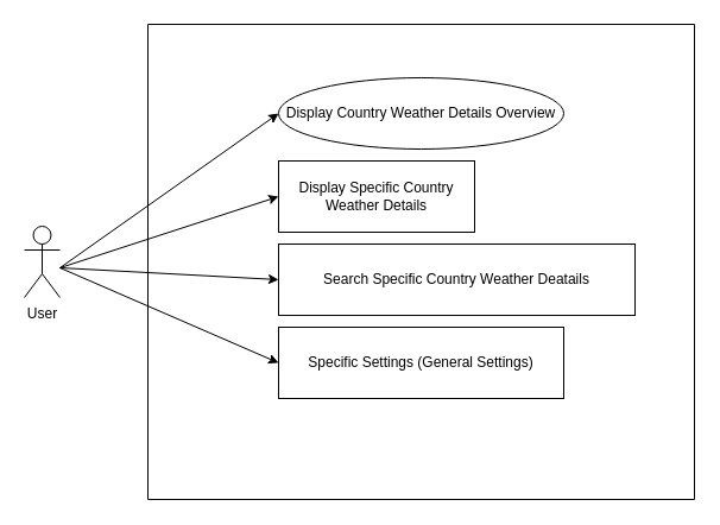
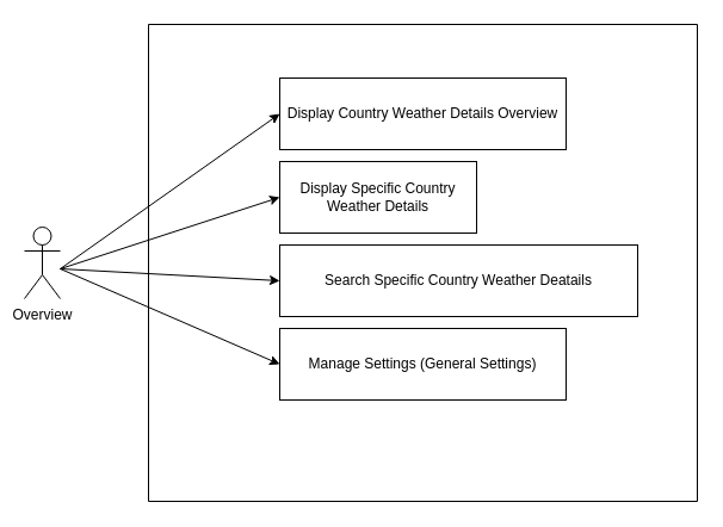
  <mxCell id="0" />
  <mxCell id="1" parent="0" />
  <mxCell id="2" value="" style="swimlane;startSize=0;" vertex="1" parent="1"><mxGeometry x="124" y="20" width="460" height="400" as="geometry" /></mxCell>
  <mxCell id="3" value="Display Specific Country Weather Details" style="rounded=0;whiteSpace=wrap;html=1;" vertex="1" parent="2"><mxGeometry x="110" y="115" width="165" height="60" as="geometry" /></mxCell>
- <mxCell id="4" value="Display Country Weather Details Overview" style="ellipse;whiteSpace=wrap;html=1;" vertex="1" parent="2"><mxGeometry x="110" y="45" width="240" height="60" as="geometry" /></mxCell>
+ <mxCell id="4" value="Display Country Weather Details Overview" style="rounded=0;whiteSpace=wrap;html=1;" vertex="1" parent="2"><mxGeometry x="110" y="45" width="240" height="60" as="geometry" /></mxCell>
  <mxCell id="5" value="Search Specific Country Weather Deatails" style="rounded=0;whiteSpace=wrap;html=1;" vertex="1" parent="2"><mxGeometry x="110" y="185" width="300" height="60" as="geometry" /></mxCell>
- <mxCell id="6" value="Specific Settings (General Settings)" style="rounded=0;whiteSpace=wrap;html=1;" vertex="1" parent="2"><mxGeometry x="110" y="255" width="240" height="60" as="geometry" /></mxCell>
- <mxCell id="7" value="User&lt;br&gt;" style="shape=umlActor;verticalLabelPosition=bottom;verticalAlign=top;html=1;outlineConnect=0;" vertex="1" parent="1"><mxGeometry x="20" y="190" width="30" height="60" as="geometry" /></mxCell>
+ <mxCell id="6" value="Manage Settings (General Settings)" style="rounded=0;whiteSpace=wrap;html=1;" vertex="1" parent="2"><mxGeometry x="110" y="255" width="240" height="60" as="geometry" /></mxCell>
+ <mxCell id="7" value="Overview&lt;br&gt;" style="shape=umlActor;verticalLabelPosition=bottom;verticalAlign=top;html=1;outlineConnect=0;" vertex="1" parent="1"><mxGeometry x="20" y="190" width="30" height="60" as="geometry" /></mxCell>
  <mxCell id="8" value="" style="endArrow=classic;html=1;rounded=0;entryX=0;entryY=0.5;entryDx=0;entryDy=0;" edge="1" parent="1" target="3"><mxGeometry width="50" height="50" relative="1" as="geometry"><mxPoint x="50" y="225" as="sourcePoint" /><mxPoint x="270" y="235" as="targetPoint" /></mxGeometry></mxCell>
  <mxCell id="9" value="" style="endArrow=classic;html=1;rounded=0;entryX=0;entryY=0.5;entryDx=0;entryDy=0;" edge="1" parent="1" target="4"><mxGeometry width="50" height="50" relative="1" as="geometry"><mxPoint x="50" y="225" as="sourcePoint" /><mxPoint x="270" y="235" as="targetPoint" /></mxGeometry></mxCell>
  <mxCell id="10" value="" style="endArrow=classic;html=1;rounded=0;entryX=0;entryY=0.5;entryDx=0;entryDy=0;" edge="1" parent="1" target="5"><mxGeometry width="50" height="50" relative="1" as="geometry"><mxPoint x="50" y="225" as="sourcePoint" /><mxPoint x="244" y="175" as="targetPoint" /></mxGeometry></mxCell>
  <mxCell id="11" value="" style="endArrow=classic;html=1;rounded=0;entryX=0;entryY=0.5;entryDx=0;entryDy=0;" edge="1" parent="1" target="6"><mxGeometry width="50" height="50" relative="1" as="geometry"><mxPoint x="50" y="225" as="sourcePoint" /><mxPoint x="340" y="215" as="targetPoint" /></mxGeometry></mxCell>
